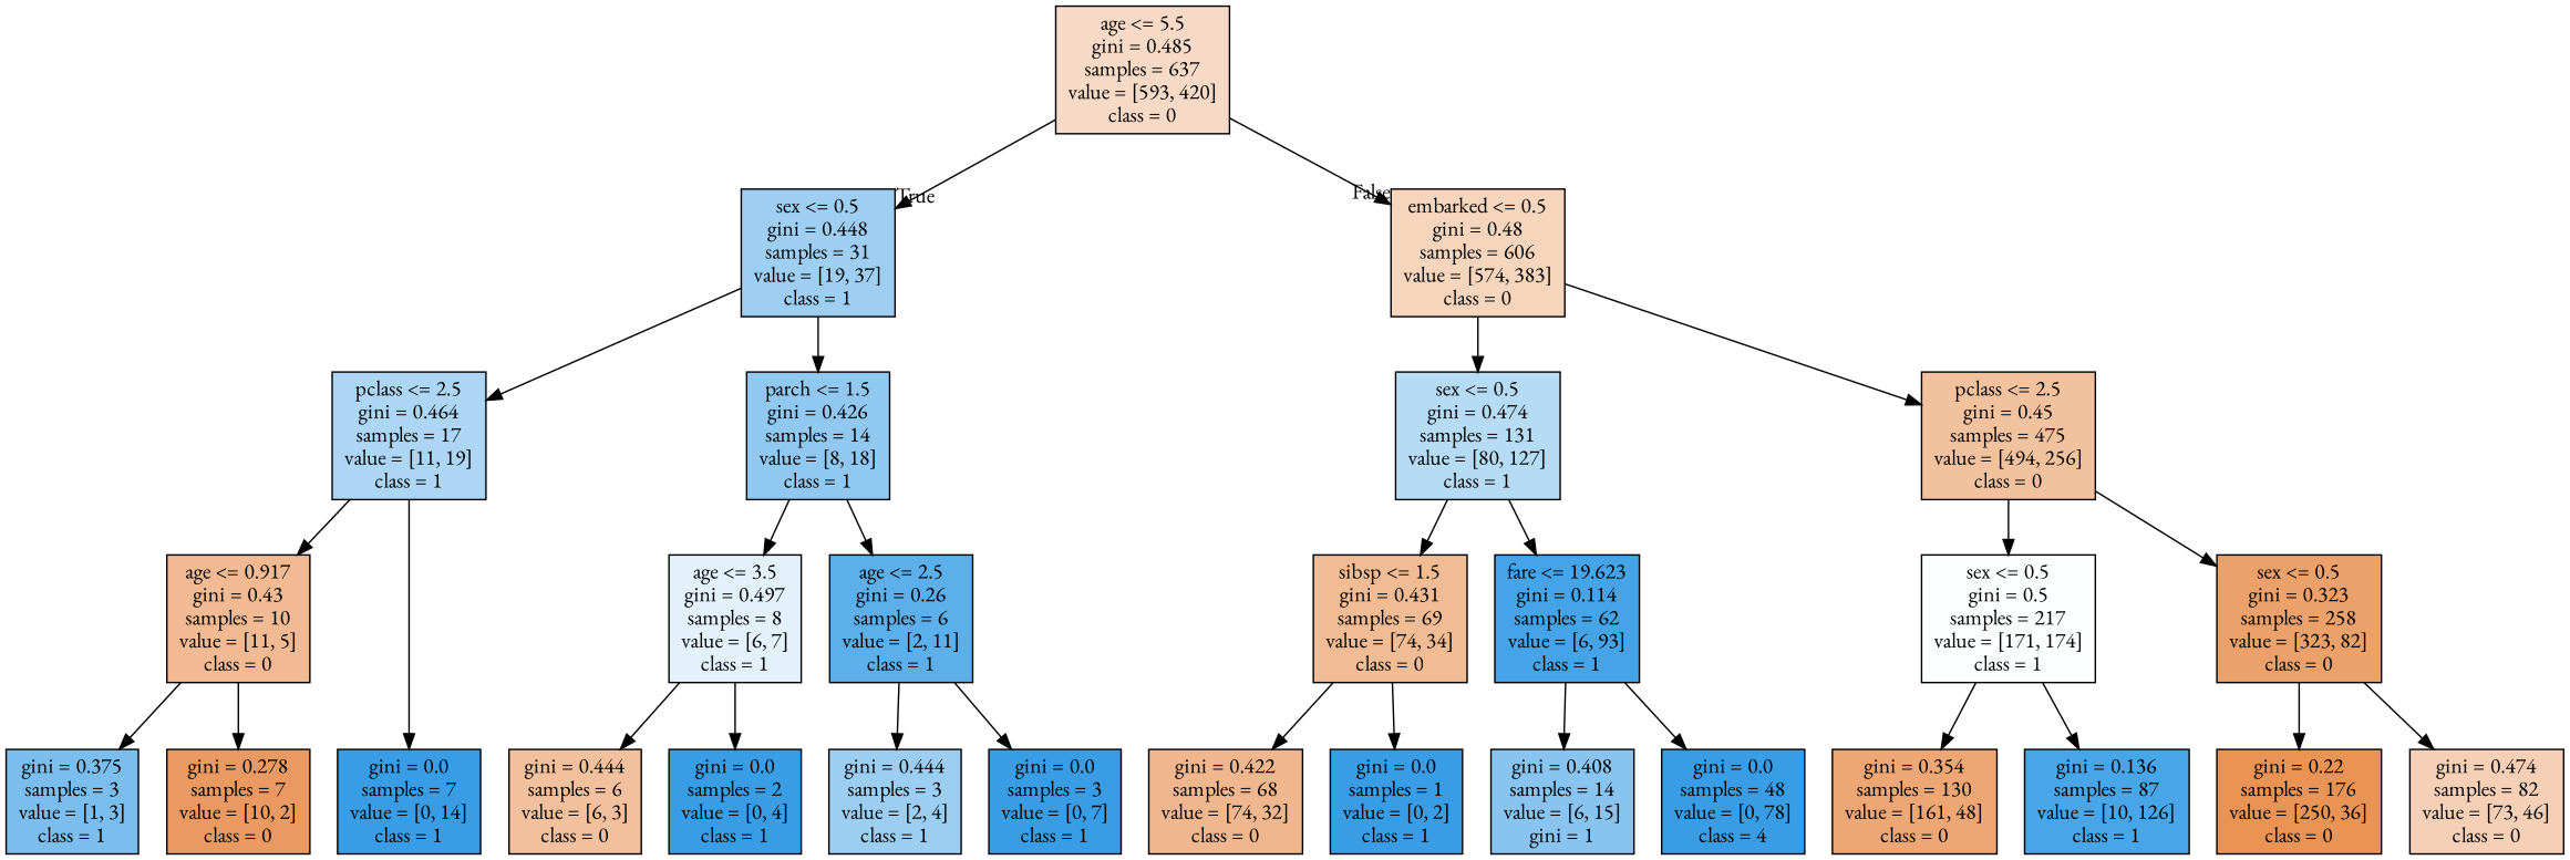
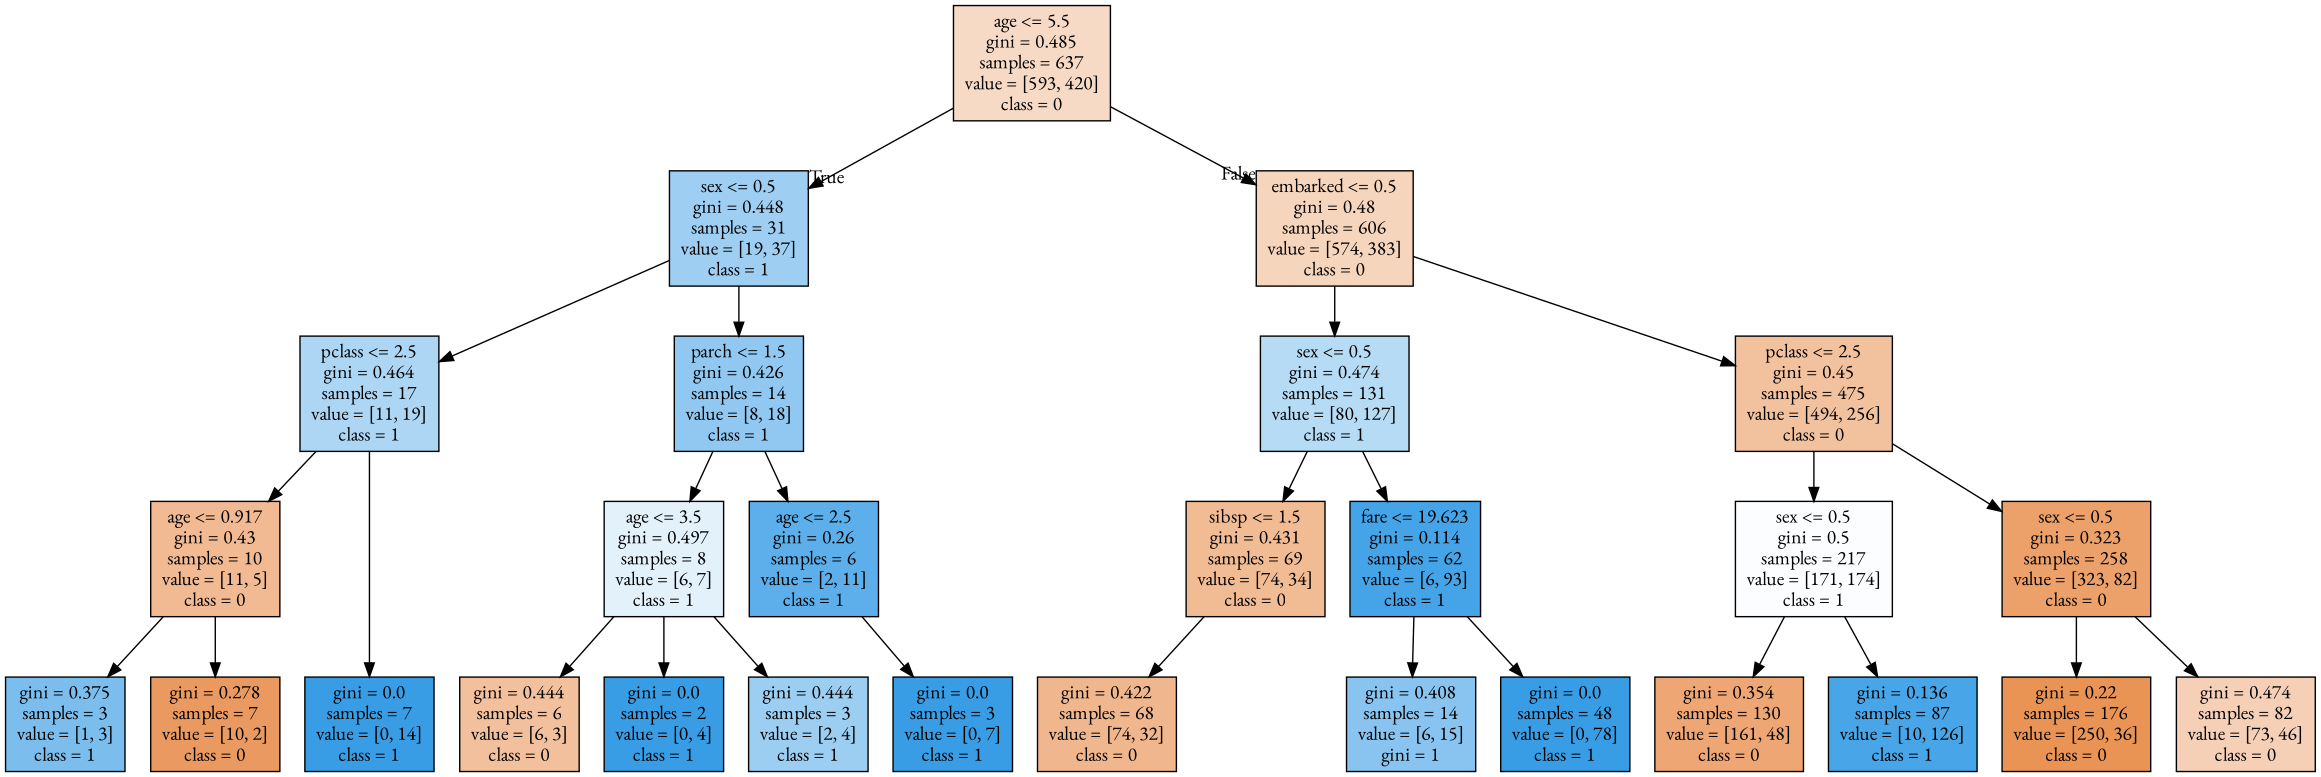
  digraph {
    fontname="EB Garamond"
    ranksep=equally
    splines=polyline
    node [color=black fillcolor="#399de5ff" fontname="EB Garamond" shape=box style=filled]
    edge [fontname="EB Garamond"]
    n1 [fillcolor="#e581394a" label="age <= 5.5\ngini = 0.485\nsamples = 637\nvalue = [593, 420]\nclass = 0"]
    n2 [fillcolor="#399de57c" label="sex <= 0.5\ngini = 0.448\nsamples = 31\nvalue = [19, 37]\nclass = 1"]
    n3 [fillcolor="#e5813955" label="embarked <= 0.5\ngini = 0.48\nsamples = 606\nvalue = [574, 383]\nclass = 0"]
    n4 [fillcolor="#399de56b" label="pclass <= 2.5\ngini = 0.464\nsamples = 17\nvalue = [11, 19]\nclass = 1"]
    n5 [fillcolor="#399de58e" label="parch <= 1.5\ngini = 0.426\nsamples = 14\nvalue = [8, 18]\nclass = 1"]
    n6 [fillcolor="#399de55e" label="sex <= 0.5\ngini = 0.474\nsamples = 131\nvalue = [80, 127]\nclass = 1"]
    n7 [fillcolor="#e581397b" label="pclass <= 2.5\ngini = 0.45\nsamples = 475\nvalue = [494, 256]\nclass = 0"]
    n8 [fillcolor="#e581398b" label="age <= 0.917\ngini = 0.43\nsamples = 10\nvalue = [11, 5]\nclass = 0"]
    n9 [fillcolor="#399de524" label="age <= 3.5\ngini = 0.497\nsamples = 8\nvalue = [6, 7]\nclass = 1"]
    n10 [fillcolor="#399de5d1" label="age <= 2.5\ngini = 0.26\nsamples = 6\nvalue = [2, 11]\nclass = 1"]
    n11 [fillcolor="#e581398a" label="sibsp <= 1.5\ngini = 0.431\nsamples = 69\nvalue = [74, 34]\nclass = 0"]
    n12 [fillcolor="#399de5ef" label="fare <= 19.623\ngini = 0.114\nsamples = 62\nvalue = [6, 93]\nclass = 1"]
    n13 [fillcolor="#399de504" label="sex <= 0.5\ngini = 0.5\nsamples = 217\nvalue = [171, 174]\nclass = 1"]
    n14 [fillcolor="#e58139be" label="sex <= 0.5\ngini = 0.323\nsamples = 258\nvalue = [323, 82]\nclass = 0"]
    n15 [label="gini = 0.0\nsamples = 7\nvalue = [0, 14]\nclass = 1"]
    n16 [fillcolor="#399de5aa" label="gini = 0.375\nsamples = 3\nvalue = [1, 3]\nclass = 1"]
    n17 [fillcolor="#e58139cc" label="gini = 0.278\nsamples = 7\nvalue = [10, 2]\nclass = 0"]
    n18 [fillcolor="#e581397f" label="gini = 0.444\nsamples = 6\nvalue = [6, 3]\nclass = 0"]
    n19 [label="gini = 0.0\nsamples = 2\nvalue = [0, 4]\nclass = 1"]
    n20 [fillcolor="#399de57f" label="gini = 0.444\nsamples = 3\nvalue = [2, 4]\nclass = 1"]
    n21 [label="gini = 0.0\nsamples = 3\nvalue = [0, 7]\nclass = 1"]
    n22 [fillcolor="#e5813991" label="gini = 0.422\nsamples = 68\nvalue = [74, 32]\nclass = 0"]
-   n23 [label="gini = 0.0\nsamples = 1\nvalue = [0, 2]\nclass = 1"]
    n24 [fillcolor="#399de599" label="gini = 0.408\nsamples = 14\nvalue = [6, 15]\ngini = 1"]
-   n25 [label="gini = 0.0\nsamples = 48\nvalue = [0, 78]\nclass = 4"]
+   n25 [label="gini = 0.0\nsamples = 48\nvalue = [0, 78]\nclass = 1"]
    n26 [fillcolor="#e58139b3" label="gini = 0.354\nsamples = 130\nvalue = [161, 48]\nclass = 0"]
    n27 [fillcolor="#399de5eb" label="gini = 0.136\nsamples = 87\nvalue = [10, 126]\nclass = 1"]
    n28 [fillcolor="#e58139da" label="gini = 0.22\nsamples = 176\nvalue = [250, 36]\nclass = 0"]
    n29 [fillcolor="#e581395e" label="gini = 0.474\nsamples = 82\nvalue = [73, 46]\nclass = 0"]
    subgraph sub_1 {
      rank=same
      n1
    }
    subgraph sub_2 {
      rank=same
      n2
      n3
    }
    subgraph sub_3 {
      rank=same
      n4
      n5
      n6
      n7
    }
    subgraph sub_4 {
      rank=same
      n8
      n9
      n10
      n11
      n12
      n13
      n14
    }
    subgraph sub_5 {
      rank=same
      n15
      n16
      n17
      n18
      n19
      n20
      n21
      n22
-     n23
      n24
      n25
      n26
      n27
      n28
      n29
    }
    n1 -> n2 [headlabel=True labelangle=45 labeldistance=2.5]
    n1 -> n3 [headlabel=False labelangle=-45 labeldistance=2.5]
    n2 -> n4
    n2 -> n5
    n3 -> n6
    n3 -> n7
    n4 -> n8
    n4 -> n15
    n5 -> n9
    n5 -> n10
    n6 -> n11
    n6 -> n12
    n7 -> n13
    n7 -> n14
    n8 -> n16
    n8 -> n17
    n9 -> n18
    n9 -> n19
-   n10 -> n20
+   n9 -> n20
    n10 -> n21
    n11 -> n22
-   n11 -> n23
    n12 -> n24
    n12 -> n25
    n13 -> n26
    n13 -> n27
    n14 -> n28
    n14 -> n29
  }
